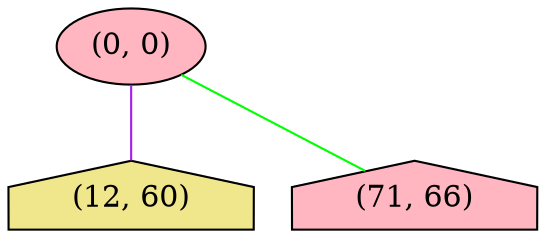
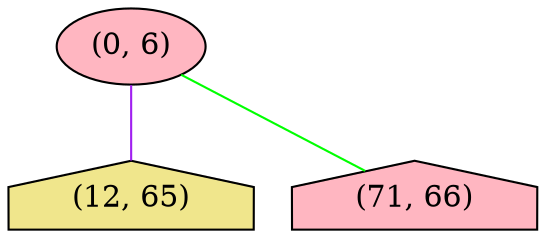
  graph {
    fontname="DejaVu Serif"
    node [fillcolor=lightpink fontname="DejaVu Serif" shape=house style=filled]
    edge [fontname="DejaVu Serif"]
-   "(0, 0)" [shape=ellipse]
-   "(12, 65)" [fillcolor=khaki label="(12, 60)"]
+   "(0, 0)" [shape=ellipse label="(0, 6)"]
+   "(12, 65)" [fillcolor=khaki]
    "(71, 66)"
    "(0, 0)" -- "(12, 65)" [color=purple weight=4]
    "(0, 0)" -- "(71, 66)" [color=green weight=2]
  }
